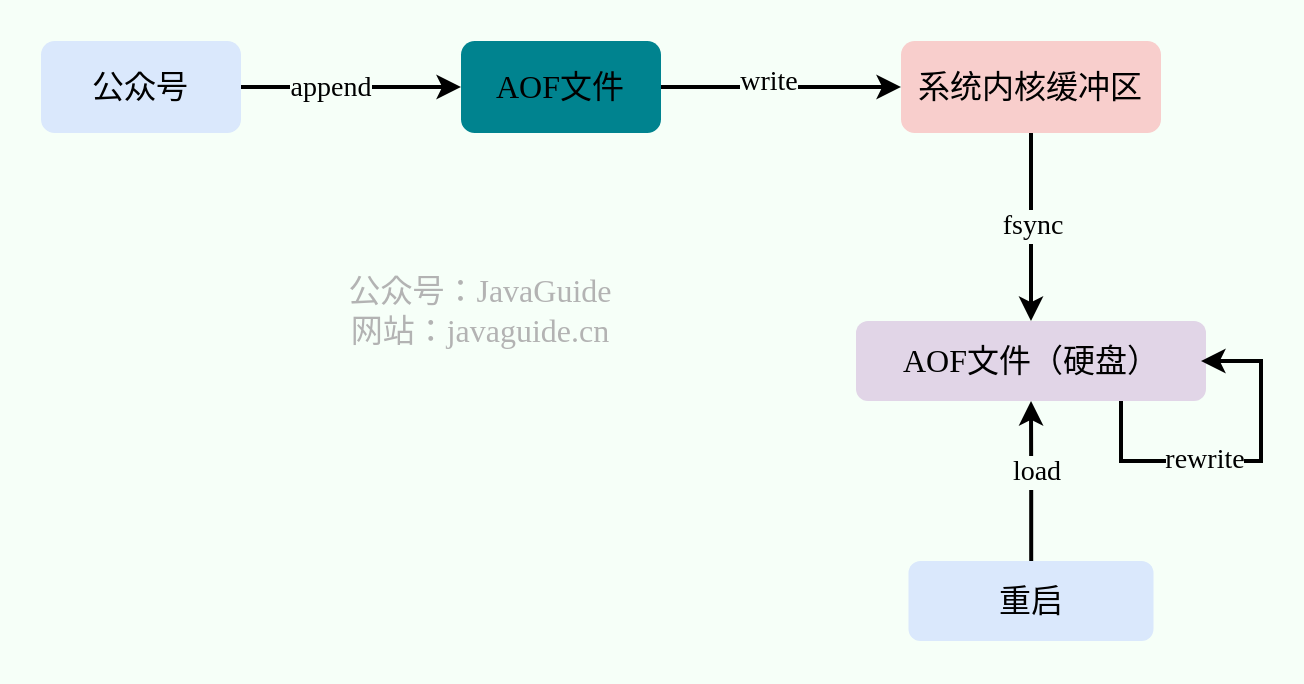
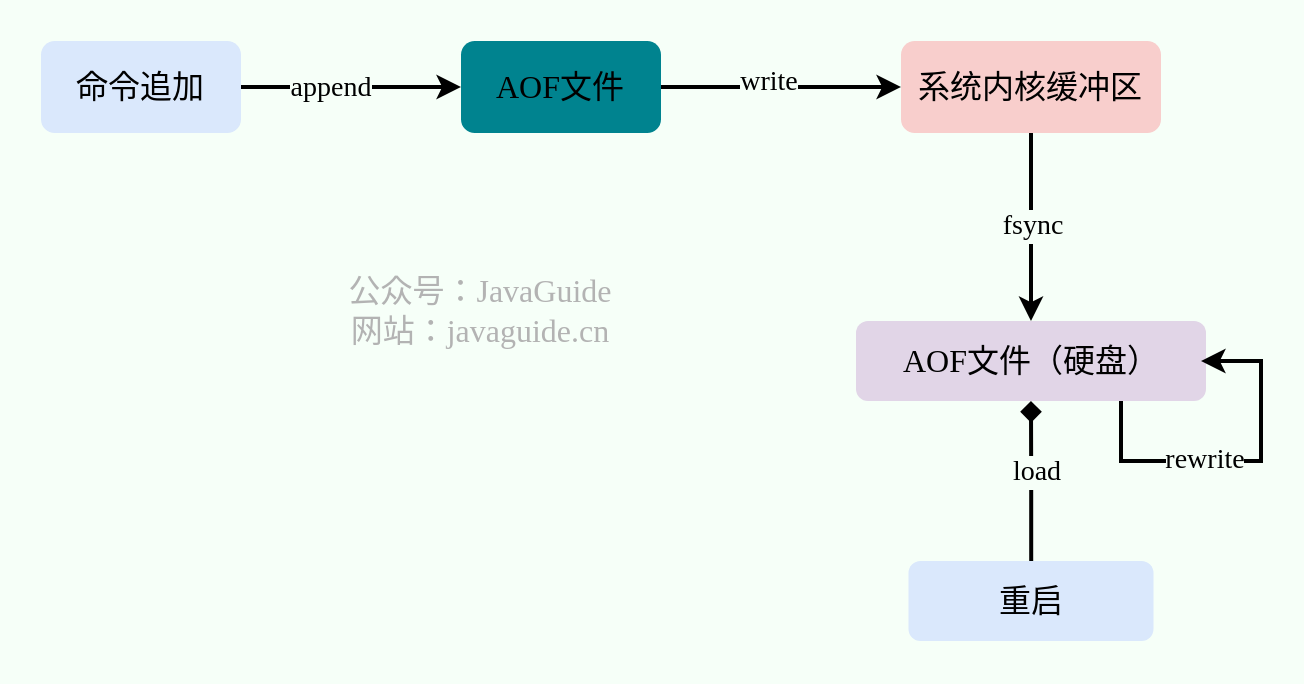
  <mxCell id="0" />
  <mxCell id="1" parent="0" />
  <mxCell id="2" style="edgeStyle=orthogonalEdgeStyle;rounded=0;orthogonalLoop=1;jettySize=auto;html=1;entryX=0;entryY=0.5;entryDx=0;entryDy=0;fontFamily=JetBrains Mono;fontSource=https%3A%2F%2Ffonts.googleapis.com%2Fcss%3Ffamily%3DJetBrains%2BMono;strokeWidth=2;" edge="1" parent="1" source="4" target="7"><mxGeometry relative="1" as="geometry" /></mxCell>
  <mxCell id="3" value="append" style="edgeLabel;html=1;align=center;verticalAlign=middle;resizable=0;points=[];fontSize=14;fontFamily=JetBrains Mono;fontSource=https%3A%2F%2Ffonts.googleapis.com%2Fcss%3Ffamily%3DJetBrains%2BMono;labelBackgroundColor=#F6FFF8;" vertex="1" connectable="0" parent="2"><mxGeometry x="-0.2" relative="1" as="geometry"><mxPoint as="offset" /></mxGeometry></mxCell>
- <mxCell id="4" value="公众号" style="rounded=1;whiteSpace=wrap;html=1;fontSize=16;fillColor=#dae8fc;strokeColor=none;fontFamily=JetBrains Mono;fontSource=https%3A%2F%2Ffonts.googleapis.com%2Fcss%3Ffamily%3DJetBrains%2BMono;" vertex="1" parent="1"><mxGeometry x="20" y="20" width="100" height="46" as="geometry" /></mxCell>
+ <mxCell id="4" value="命令追加" style="rounded=1;whiteSpace=wrap;html=1;fontSize=16;fillColor=#dae8fc;strokeColor=none;fontFamily=JetBrains Mono;fontSource=https%3A%2F%2Ffonts.googleapis.com%2Fcss%3Ffamily%3DJetBrains%2BMono;" vertex="1" parent="1"><mxGeometry x="20" y="20" width="100" height="46" as="geometry" /></mxCell>
  <mxCell id="5" style="edgeStyle=orthogonalEdgeStyle;rounded=0;orthogonalLoop=1;jettySize=auto;html=1;entryX=0;entryY=0.5;entryDx=0;entryDy=0;fontFamily=JetBrains Mono;fontSource=https%3A%2F%2Ffonts.googleapis.com%2Fcss%3Ffamily%3DJetBrains%2BMono;strokeWidth=2;" edge="1" parent="1" source="7" target="10"><mxGeometry relative="1" as="geometry" /></mxCell>
  <mxCell id="6" value="write" style="edgeLabel;html=1;align=center;verticalAlign=middle;resizable=0;points=[];fontSize=14;fontFamily=JetBrains Mono;fontSource=https%3A%2F%2Ffonts.googleapis.com%2Fcss%3Ffamily%3DJetBrains%2BMono;labelBackgroundColor=#F6FFF8;" vertex="1" connectable="0" parent="5"><mxGeometry x="-0.109" y="3" relative="1" as="geometry"><mxPoint as="offset" /></mxGeometry></mxCell>
  <mxCell id="7" value="AOF文件" style="rounded=1;whiteSpace=wrap;html=1;fontSize=16;fillColor=#00838F;strokeColor=none;fontFamily=JetBrains Mono;fontSource=https%3A%2F%2Ffonts.googleapis.com%2Fcss%3Ffamily%3DJetBrains%2BMono;" vertex="1" parent="1"><mxGeometry x="230" y="20" width="100" height="46" as="geometry" /></mxCell>
  <mxCell id="8" style="edgeStyle=orthogonalEdgeStyle;rounded=0;orthogonalLoop=1;jettySize=auto;html=1;entryX=0.5;entryY=0;entryDx=0;entryDy=0;fontFamily=JetBrains Mono;fontSource=https%3A%2F%2Ffonts.googleapis.com%2Fcss%3Ffamily%3DJetBrains%2BMono;strokeWidth=2;" edge="1" parent="1" source="10" target="11"><mxGeometry relative="1" as="geometry"><mxPoint x="650" y="43" as="targetPoint" /></mxGeometry></mxCell>
  <mxCell id="9" value="fsync" style="edgeLabel;html=1;align=center;verticalAlign=middle;resizable=0;points=[];fontSize=14;fontFamily=JetBrains Mono;fontSource=https%3A%2F%2Ffonts.googleapis.com%2Fcss%3Ffamily%3DJetBrains%2BMono;labelBackgroundColor=#F6FFF8;" vertex="1" connectable="0" parent="8"><mxGeometry x="-0.219" y="1" relative="1" as="geometry"><mxPoint x="-1" y="9" as="offset" /></mxGeometry></mxCell>
  <mxCell id="10" value="系统内核缓冲区" style="rounded=1;whiteSpace=wrap;html=1;fontSize=16;fillColor=#f8cecc;strokeColor=none;fontFamily=JetBrains Mono;fontSource=https%3A%2F%2Ffonts.googleapis.com%2Fcss%3Ffamily%3DJetBrains%2BMono;" vertex="1" parent="1"><mxGeometry x="450" y="20" width="130" height="46" as="geometry" /></mxCell>
  <mxCell id="11" value="AOF文件（硬盘）" style="rounded=1;whiteSpace=wrap;html=1;fontSize=16;fillColor=#e1d5e7;strokeColor=none;fontFamily=JetBrains Mono;fontSource=https%3A%2F%2Ffonts.googleapis.com%2Fcss%3Ffamily%3DJetBrains%2BMono;" vertex="1" parent="1"><mxGeometry x="427.5" y="160" width="175" height="40" as="geometry" /></mxCell>
  <mxCell id="12" value="" style="endArrow=classic;html=1;rounded=0;fontSize=14;edgeStyle=orthogonalEdgeStyle;fontFamily=JetBrains Mono;fontSource=https%3A%2F%2Ffonts.googleapis.com%2Fcss%3Ffamily%3DJetBrains%2BMono;strokeWidth=2;" edge="1" parent="1"><mxGeometry width="50" height="50" relative="1" as="geometry"><mxPoint x="560" y="200" as="sourcePoint" /><mxPoint x="600" y="180" as="targetPoint" /><Array as="points"><mxPoint x="560" y="230" /><mxPoint x="630" y="230" /><mxPoint x="630" y="180" /></Array></mxGeometry></mxCell>
  <mxCell id="13" value="rewrite" style="edgeLabel;html=1;align=center;verticalAlign=middle;resizable=0;points=[];fontSize=14;fontFamily=JetBrains Mono;fontSource=https%3A%2F%2Ffonts.googleapis.com%2Fcss%3Ffamily%3DJetBrains%2BMono;labelBackgroundColor=#F6FFF8;" vertex="1" connectable="0" parent="12"><mxGeometry x="-0.211" y="2" relative="1" as="geometry"><mxPoint y="1" as="offset" /></mxGeometry></mxCell>
- <mxCell id="14" style="edgeStyle=orthogonalEdgeStyle;rounded=0;orthogonalLoop=1;jettySize=auto;html=1;entryX=0.5;entryY=1;entryDx=0;entryDy=0;fontSize=14;fontFamily=JetBrains Mono;fontSource=https%3A%2F%2Ffonts.googleapis.com%2Fcss%3Ffamily%3DJetBrains%2BMono;strokeWidth=2;" edge="1" parent="1" source="16" target="11"><mxGeometry relative="1" as="geometry" /></mxCell>
+ <mxCell id="14" style="edgeStyle=orthogonalEdgeStyle;rounded=0;orthogonalLoop=1;jettySize=auto;html=1;entryX=0.5;entryY=1;entryDx=0;entryDy=0;fontSize=14;fontFamily=JetBrains Mono;fontSource=https%3A%2F%2Ffonts.googleapis.com%2Fcss%3Ffamily%3DJetBrains%2BMono;strokeWidth=2;endArrow=diamond;" edge="1" parent="1" source="16" target="11"><mxGeometry relative="1" as="geometry" /></mxCell>
  <mxCell id="15" value="load" style="edgeLabel;html=1;align=center;verticalAlign=middle;resizable=0;points=[];fontSize=14;fontFamily=JetBrains Mono;fontSource=https%3A%2F%2Ffonts.googleapis.com%2Fcss%3Ffamily%3DJetBrains%2BMono;labelBackgroundColor=#F6FFF8;" vertex="1" connectable="0" parent="14"><mxGeometry x="0.124" y="-2" relative="1" as="geometry"><mxPoint as="offset" /></mxGeometry></mxCell>
  <mxCell id="16" value="重启" style="rounded=1;whiteSpace=wrap;html=1;fontSize=16;fillColor=#dae8fc;strokeColor=none;fontFamily=JetBrains Mono;fontSource=https%3A%2F%2Ffonts.googleapis.com%2Fcss%3Ffamily%3DJetBrains%2BMono;" vertex="1" parent="1"><mxGeometry x="453.75" y="280" width="122.5" height="40" as="geometry" /></mxCell>
  <mxCell id="17" value="&lt;font style=&quot;font-size: 16px;&quot;&gt;公众号：JavaGuide&lt;br style=&quot;font-size: 16px;&quot;&gt;网站：javaguide.cn&lt;/font&gt;" style="text;html=1;strokeColor=none;fillColor=none;align=center;verticalAlign=middle;whiteSpace=wrap;rounded=0;labelBackgroundColor=none;fontSize=16;fontColor=#B3B3B3;rotation=0;sketch=0;shadow=0;fontFamily=JetBrains Mono;fontSource=https%3A%2F%2Ffonts.googleapis.com%2Fcss%3Ffamily%3DJetBrains%2BMono;" vertex="1" parent="1"><mxGeometry x="150" y="150" width="180" height="10" as="geometry" /></mxCell>
